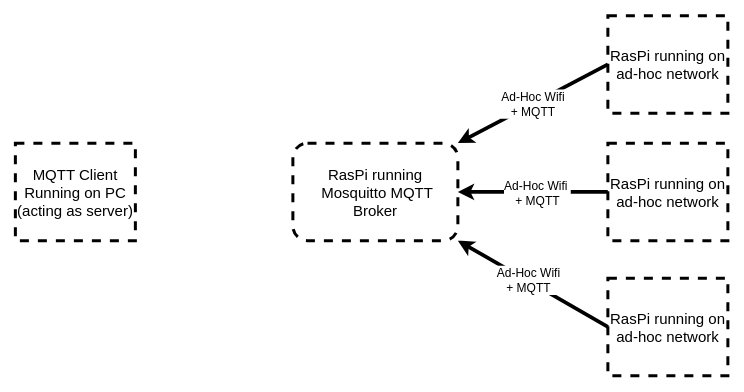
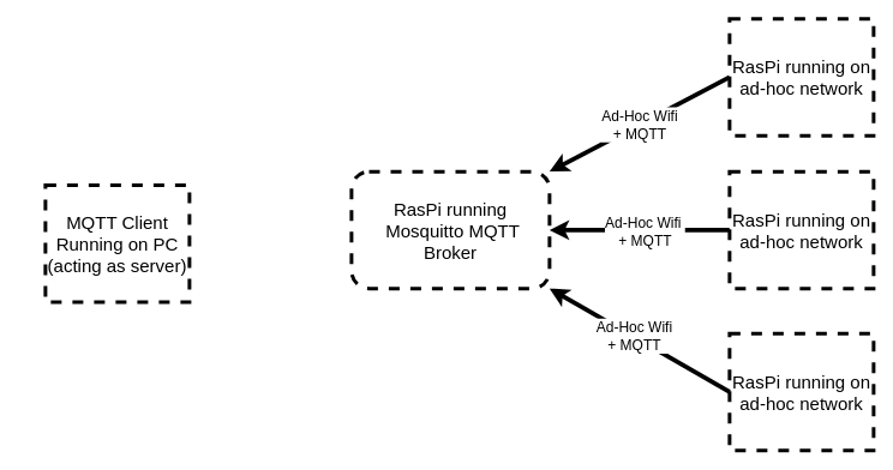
  <mxCell id="0" />
  <mxCell id="1" parent="0" />
  <mxCell id="2" value="&lt;font style=&quot;font-size: 20px;&quot;&gt;RasPi running&lt;br&gt;&amp;nbsp;Mosquitto MQTT Broker&lt;/font&gt;" style="rounded=1;whiteSpace=wrap;html=1;strokeWidth=4;dashed=1;" vertex="1" parent="1"><mxGeometry x="390" y="190" width="220" height="130" as="geometry" /></mxCell>
  <mxCell id="3" value="" style="endArrow=classic;html=1;rounded=0;entryX=1;entryY=0.5;entryDx=0;entryDy=0;strokeWidth=5;exitX=0;exitY=0.5;exitDx=0;exitDy=0;" edge="1" parent="1" source="6" target="2"><mxGeometry width="50" height="50" relative="1" as="geometry"><mxPoint x="790" y="255" as="sourcePoint" /><mxPoint x="790" y="200" as="targetPoint" /></mxGeometry></mxCell>
  <mxCell id="4" value="&lt;font style=&quot;font-size: 16px;&quot;&gt;Ad-Hoc Wifi&amp;nbsp;&lt;br&gt;+ MQTT&lt;br&gt;&lt;/font&gt;" style="edgeLabel;html=1;align=center;verticalAlign=middle;resizable=0;points=[];" vertex="1" connectable="0" parent="3"><mxGeometry x="-0.048" y="1" relative="1" as="geometry"><mxPoint as="offset" /></mxGeometry></mxCell>
- <mxCell id="5" value="&lt;font style=&quot;font-size: 20px;&quot;&gt;MQTT Client &lt;br&gt;Running on PC (acting as server)&lt;/font&gt;" style="rounded=0;whiteSpace=wrap;html=1;dashed=1;strokeWidth=4;" vertex="1" parent="1"><mxGeometry x="20" y="190" width="160" height="130" as="geometry" /></mxCell>
+ <mxCell id="5" value="&lt;font style=&quot;font-size: 20px;&quot;&gt;MQTT Client &lt;br&gt;Running on PC (acting as server)&lt;/font&gt;" style="rounded=0;whiteSpace=wrap;html=1;dashed=1;strokeWidth=4;" vertex="1" parent="1"><mxGeometry x="50" y="205" width="160" height="130" as="geometry" /></mxCell>
  <mxCell id="6" value="&lt;span style=&quot;font-size: 20px;&quot;&gt;RasPi running on ad-hoc network&lt;/span&gt;" style="rounded=0;whiteSpace=wrap;html=1;dashed=1;strokeWidth=4;" vertex="1" parent="1"><mxGeometry x="810" y="190" width="160" height="130" as="geometry" /></mxCell>
  <mxCell id="7" value="&lt;span style=&quot;font-size: 20px;&quot;&gt;RasPi running on ad-hoc network&lt;/span&gt;" style="rounded=0;whiteSpace=wrap;html=1;dashed=1;strokeWidth=4;" vertex="1" parent="1"><mxGeometry x="810" y="20" width="160" height="130" as="geometry" /></mxCell>
  <mxCell id="8" value="&lt;span style=&quot;font-size: 20px;&quot;&gt;RasPi running on ad-hoc network&lt;/span&gt;" style="rounded=0;whiteSpace=wrap;html=1;dashed=1;strokeWidth=4;" vertex="1" parent="1"><mxGeometry x="810" y="370" width="160" height="130" as="geometry" /></mxCell>
  <mxCell id="9" value="" style="endArrow=classic;html=1;rounded=0;entryX=1;entryY=1;entryDx=0;entryDy=0;strokeWidth=5;exitX=0;exitY=0.5;exitDx=0;exitDy=0;" edge="1" parent="1" source="8" target="2"><mxGeometry width="50" height="50" relative="1" as="geometry"><mxPoint x="790" y="420" as="sourcePoint" /><mxPoint x="590" y="420" as="targetPoint" /></mxGeometry></mxCell>
  <mxCell id="10" value="&lt;font style=&quot;font-size: 16px;&quot;&gt;Ad-Hoc Wifi&lt;br&gt;+ MQTT&lt;br&gt;&lt;/font&gt;" style="edgeLabel;html=1;align=center;verticalAlign=middle;resizable=0;points=[];" vertex="1" connectable="0" parent="9"><mxGeometry x="0.065" y="-1" relative="1" as="geometry"><mxPoint as="offset" /></mxGeometry></mxCell>
  <mxCell id="11" value="" style="endArrow=classic;html=1;rounded=0;entryX=1;entryY=0;entryDx=0;entryDy=0;strokeWidth=5;exitX=0;exitY=0.5;exitDx=0;exitDy=0;" edge="1" parent="1" source="7" target="2"><mxGeometry width="50" height="50" relative="1" as="geometry"><mxPoint x="800" y="110" as="sourcePoint" /><mxPoint x="600" y="110" as="targetPoint" /></mxGeometry></mxCell>
  <mxCell id="12" value="&lt;font style=&quot;font-size: 16px;&quot;&gt;Ad-Hoc Wifi&lt;br&gt;+ MQTT&lt;br&gt;&lt;/font&gt;" style="edgeLabel;html=1;align=center;verticalAlign=middle;resizable=0;points=[];" vertex="1" connectable="0" parent="11"><mxGeometry x="0.011" relative="1" as="geometry"><mxPoint as="offset" /></mxGeometry></mxCell>
